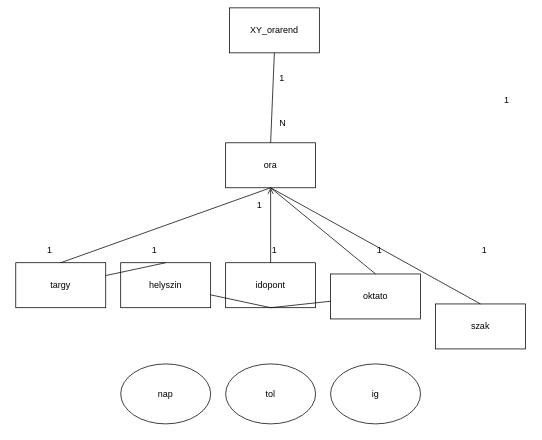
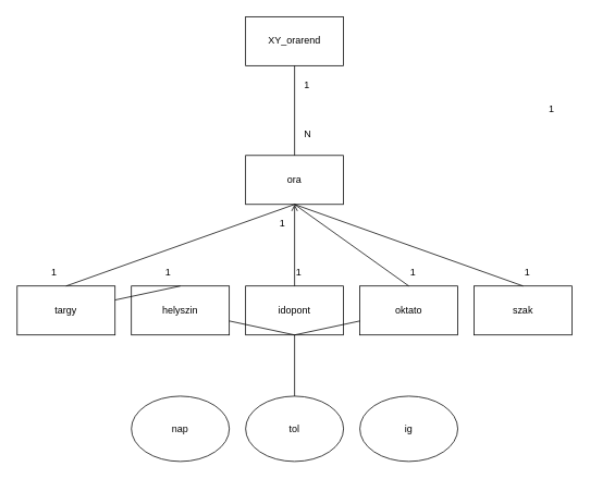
  <mxCell id="0" />
  <mxCell id="1" parent="0" />
- <mxCell id="2" value="XY_orarend" style="rounded=0;whiteSpace=wrap;html=1;" vertex="1" parent="1"><mxGeometry x="305" y="10" width="120" height="60" as="geometry" /></mxCell>
+ <mxCell id="2" value="XY_orarend" style="rounded=0;whiteSpace=wrap;html=1;" vertex="1" parent="1"><mxGeometry x="300" y="20" width="120" height="60" as="geometry" /></mxCell>
  <mxCell id="3" value="ora" style="rounded=0;whiteSpace=wrap;html=1;" vertex="1" parent="1"><mxGeometry x="300" y="190" width="120" height="60" as="geometry" /></mxCell>
  <mxCell id="4" value="" style="endArrow=none;html=1;rounded=0;exitX=0.5;exitY=0;exitDx=0;exitDy=0;entryX=0.5;entryY=1;entryDx=0;entryDy=0;" edge="1" parent="1" source="3" target="2"><mxGeometry width="50" height="50" relative="1" as="geometry"><mxPoint x="570" y="220" as="sourcePoint" /><mxPoint x="620" y="170" as="targetPoint" /></mxGeometry></mxCell>
  <mxCell id="5" value="1" style="text;html=1;whiteSpace=wrap;overflow=hidden;rounded=0;" vertex="1" parent="1"><mxGeometry x="370" y="90" width="20" height="30" as="geometry" /></mxCell>
  <mxCell id="6" value="N" style="text;html=1;whiteSpace=wrap;overflow=hidden;rounded=0;" vertex="1" parent="1"><mxGeometry x="370" y="150" width="20" height="30" as="geometry" /></mxCell>
  <mxCell id="7" value="targy" style="rounded=0;whiteSpace=wrap;html=1;" vertex="1" parent="1"><mxGeometry x="20" y="350" width="120" height="60" as="geometry" /></mxCell>
  <mxCell id="8" value="helyszin" style="rounded=0;whiteSpace=wrap;html=1;" vertex="1" parent="1"><mxGeometry x="160" y="350" width="120" height="60" as="geometry" /></mxCell>
  <mxCell id="9" value="idopont" style="rounded=0;whiteSpace=wrap;html=1;" vertex="1" parent="1"><mxGeometry x="300" y="350" width="120" height="60" as="geometry" /></mxCell>
- <mxCell id="10" value="oktato" style="rounded=0;whiteSpace=wrap;html=1;" vertex="1" parent="1"><mxGeometry x="440" y="365" width="120" height="60" as="geometry" /></mxCell>
- <mxCell id="11" value="szak" style="rounded=0;whiteSpace=wrap;html=1;" vertex="1" parent="1"><mxGeometry x="580" y="405" width="120" height="60" as="geometry" /></mxCell>
+ <mxCell id="10" value="oktato" style="rounded=0;whiteSpace=wrap;html=1;" vertex="1" parent="1"><mxGeometry x="440" y="350" width="120" height="60" as="geometry" /></mxCell>
+ <mxCell id="11" value="szak" style="rounded=0;whiteSpace=wrap;html=1;" vertex="1" parent="1"><mxGeometry x="580" y="350" width="120" height="60" as="geometry" /></mxCell>
  <mxCell id="12" value="nap" style="ellipse;whiteSpace=wrap;html=1;" vertex="1" parent="1"><mxGeometry x="160" y="485" width="120" height="80" as="geometry" /></mxCell>
  <mxCell id="13" value="tol" style="ellipse;whiteSpace=wrap;html=1;" vertex="1" parent="1"><mxGeometry x="300" y="485" width="120" height="80" as="geometry" /></mxCell>
  <mxCell id="14" value="ig" style="ellipse;whiteSpace=wrap;html=1;" vertex="1" parent="1"><mxGeometry x="440" y="485" width="120" height="80" as="geometry" /></mxCell>
  <mxCell id="15" value="" style="endArrow=open;html=1;rounded=0;entryX=0.5;entryY=1;entryDx=0;entryDy=0;exitX=0.5;exitY=0;exitDx=0;exitDy=0;" edge="1" parent="1" source="9" target="3"><mxGeometry width="50" height="50" relative="1" as="geometry"><mxPoint x="660" y="250" as="sourcePoint" /><mxPoint x="440" y="290" as="targetPoint" /></mxGeometry></mxCell>
  <mxCell id="16" value="" style="endArrow=none;html=1;rounded=0;entryX=0.5;entryY=1;entryDx=0;entryDy=0;exitX=0.5;exitY=0;exitDx=0;exitDy=0;" edge="1" parent="1" source="10" target="3"><mxGeometry width="50" height="50" relative="1" as="geometry"><mxPoint x="400" y="380" as="sourcePoint" /><mxPoint x="400" y="280" as="targetPoint" /></mxGeometry></mxCell>
  <mxCell id="17" value="" style="endArrow=none;html=1;rounded=0;entryX=0.5;entryY=1;entryDx=0;entryDy=0;exitX=0.5;exitY=0;exitDx=0;exitDy=0;" edge="1" parent="1" source="11" target="3"><mxGeometry width="50" height="50" relative="1" as="geometry"><mxPoint x="550" y="400" as="sourcePoint" /><mxPoint x="550" y="300" as="targetPoint" /></mxGeometry></mxCell>
  <mxCell id="18" value="" style="endArrow=none;html=1;rounded=0;exitX=0.5;exitY=0;exitDx=0;exitDy=0;" edge="1" parent="1" source="8" target="7"><mxGeometry width="50" height="50" relative="1" as="geometry"><mxPoint x="620" y="380" as="sourcePoint" /><mxPoint x="620" y="280" as="targetPoint" /></mxGeometry></mxCell>
  <mxCell id="19" value="" style="endArrow=none;html=1;rounded=0;entryX=0.5;entryY=1;entryDx=0;entryDy=0;exitX=0.5;exitY=0;exitDx=0;exitDy=0;" edge="1" parent="1" source="7" target="3"><mxGeometry width="50" height="50" relative="1" as="geometry"><mxPoint x="330" y="420" as="sourcePoint" /><mxPoint x="330" y="320" as="targetPoint" /></mxGeometry></mxCell>
  <mxCell id="20" value="1" style="text;html=1;whiteSpace=wrap;overflow=hidden;rounded=0;" vertex="1" parent="1"><mxGeometry x="60" y="320" width="20" height="30" as="geometry" /></mxCell>
  <mxCell id="21" value="1" style="text;html=1;whiteSpace=wrap;overflow=hidden;rounded=0;" vertex="1" parent="1"><mxGeometry x="670" y="120" width="20" height="30" as="geometry" /></mxCell>
  <mxCell id="22" value="1" style="text;html=1;whiteSpace=wrap;overflow=hidden;rounded=0;" vertex="1" parent="1"><mxGeometry x="500" y="320" width="20" height="30" as="geometry" /></mxCell>
  <mxCell id="23" value="1" style="text;html=1;whiteSpace=wrap;overflow=hidden;rounded=0;" vertex="1" parent="1"><mxGeometry x="640" y="320" width="20" height="30" as="geometry" /></mxCell>
  <mxCell id="24" value="1" style="text;html=1;whiteSpace=wrap;overflow=hidden;rounded=0;" vertex="1" parent="1"><mxGeometry x="360" y="320" width="20" height="30" as="geometry" /></mxCell>
  <mxCell id="25" value="1" style="text;html=1;whiteSpace=wrap;overflow=hidden;rounded=0;" vertex="1" parent="1"><mxGeometry x="200" y="320" width="20" height="30" as="geometry" /></mxCell>
  <mxCell id="26" value="1" style="text;html=1;whiteSpace=wrap;overflow=hidden;rounded=0;" vertex="1" parent="1"><mxGeometry x="340" y="260" width="20" height="30" as="geometry" /></mxCell>
+ <mxCell id="27" value="" style="endArrow=none;html=1;rounded=0;exitX=0.5;exitY=1;exitDx=0;exitDy=0;entryX=0.5;entryY=0;entryDx=0;entryDy=0;" edge="1" parent="1" source="9" target="13"><mxGeometry width="50" height="50" relative="1" as="geometry"><mxPoint x="390" y="370" as="sourcePoint" /><mxPoint x="440" y="320" as="targetPoint" /></mxGeometry></mxCell>
  <mxCell id="28" value="" style="endArrow=none;html=1;rounded=0;exitX=0.5;exitY=1;exitDx=0;exitDy=0;" edge="1" parent="1" source="9" target="10"><mxGeometry width="50" height="50" relative="1" as="geometry"><mxPoint x="350" y="420" as="sourcePoint" /><mxPoint x="350" y="495" as="targetPoint" /></mxGeometry></mxCell>
  <mxCell id="29" value="" style="endArrow=none;html=1;rounded=0;exitX=0.5;exitY=1;exitDx=0;exitDy=0;" edge="1" parent="1" source="9" target="8"><mxGeometry width="50" height="50" relative="1" as="geometry"><mxPoint x="310" y="480" as="sourcePoint" /><mxPoint x="310" y="555" as="targetPoint" /></mxGeometry></mxCell>
